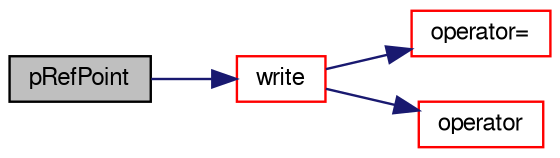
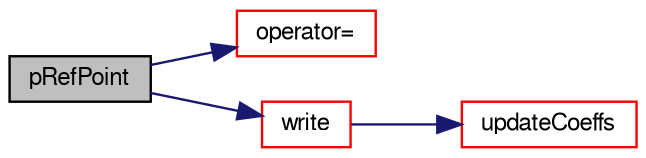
  digraph {
    rankdir=LR
    node [color=red fontname=FreeSans fontsize=10 shape=record]
    edge [color=midnightblue fontname=FreeSans fontsize=10 labelfontname=FreeSans labelfontsize=10 style=solid]
    n1 [color=black fillcolor=grey75 fontcolor=black height=0.2 label=pRefPoint style=filled width=0.4]
    n2 [height=0.2 label="operator=" width=0.4]
    n3 [height=0.2 label=write width=0.4]
-   n4 [height=0.2 label=operator width=0.4]
-   n3 -> n2
+   n4 [height=0.2 label=updateCoeffs width=0.4]
+   n1 -> n2
    n1 -> n3
    n3 -> n4
  }
